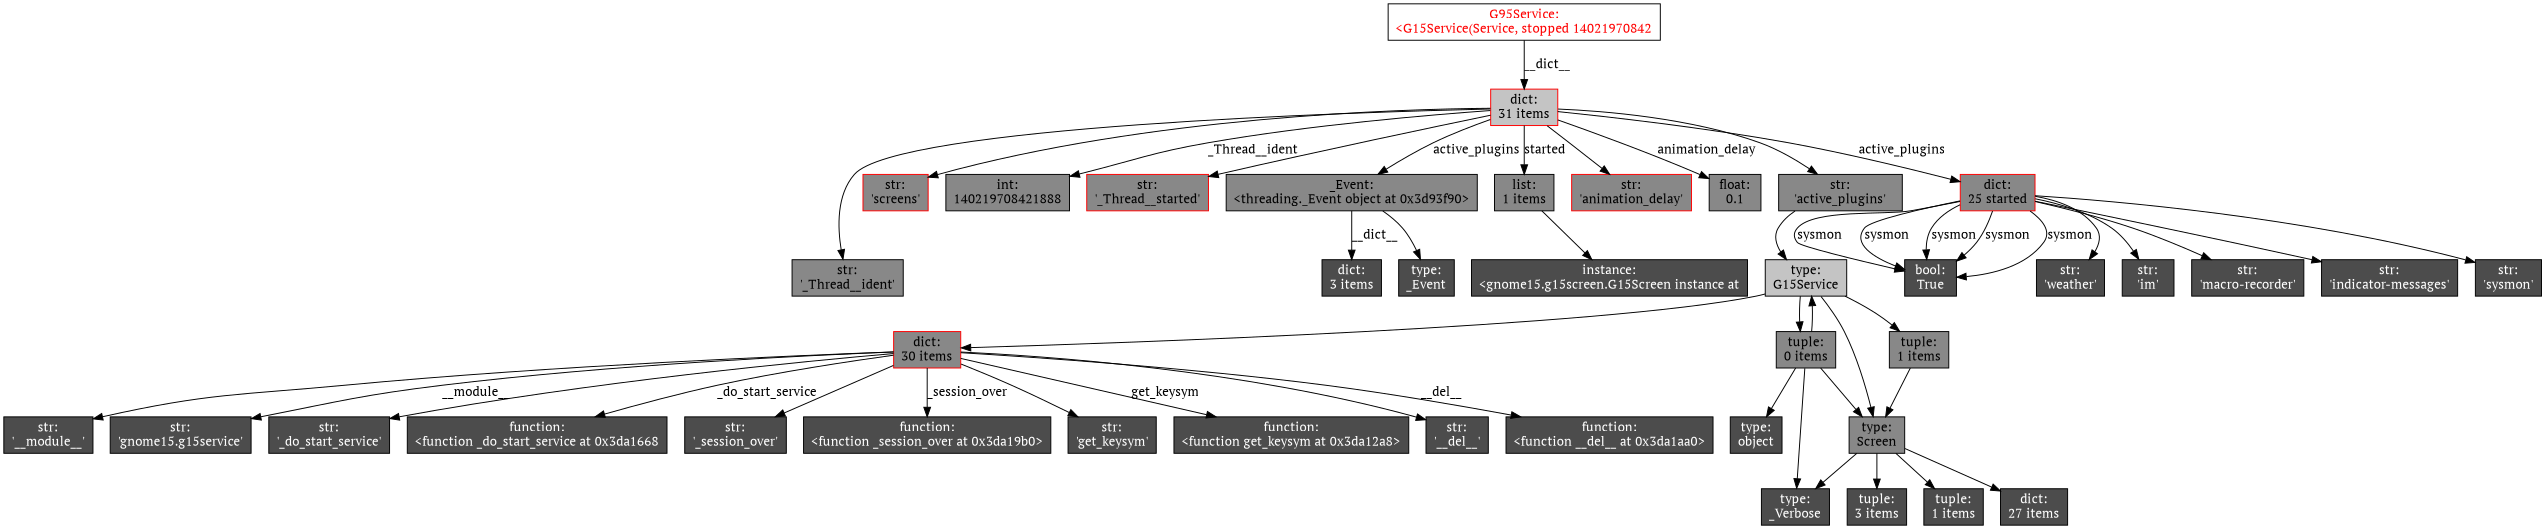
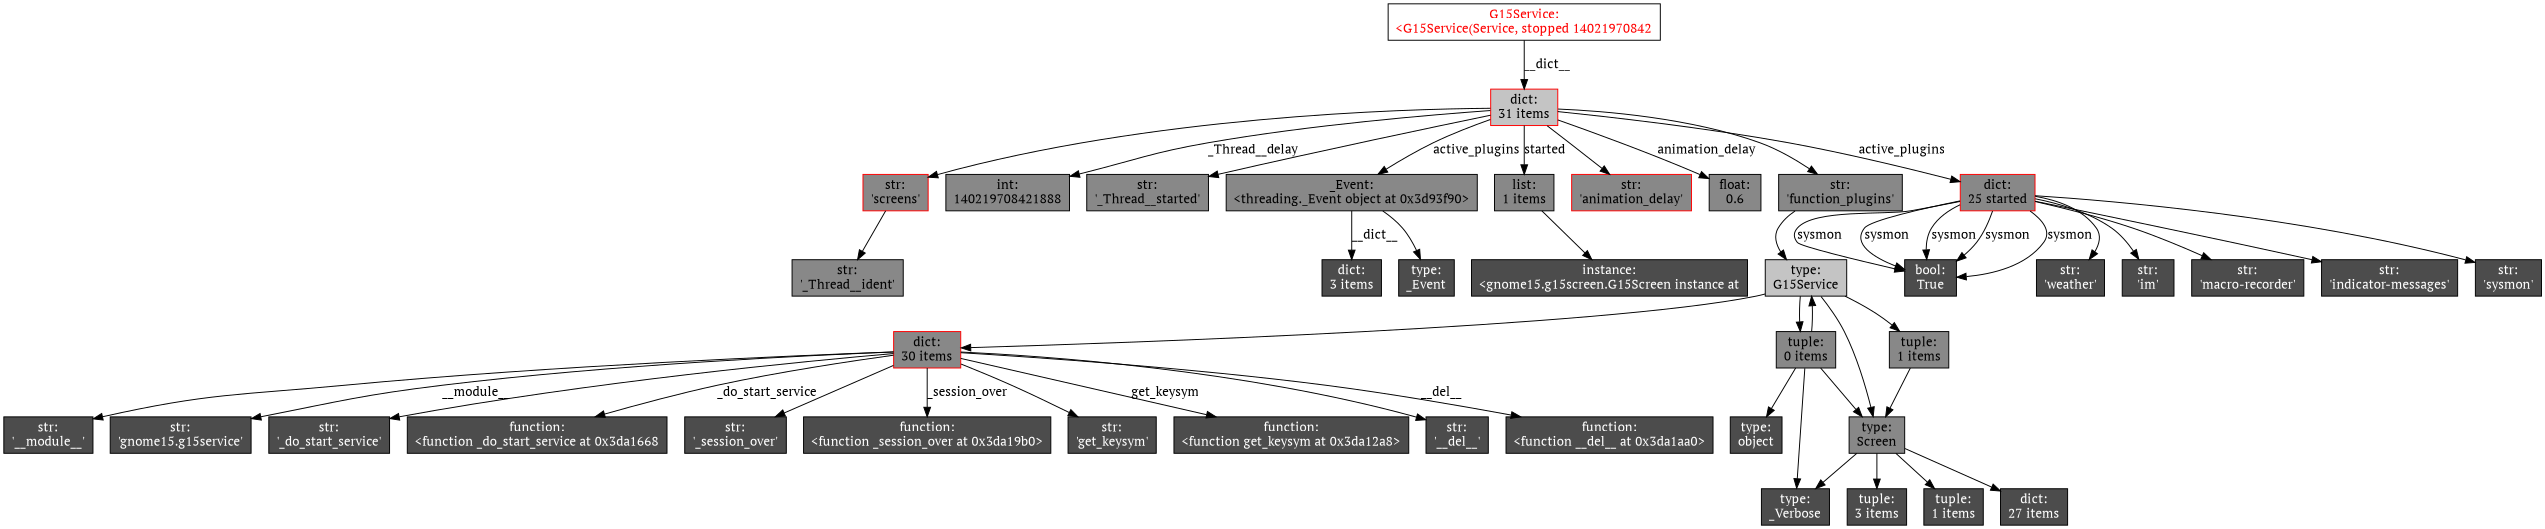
  digraph {
    fontname="PT Serif"
    node [fillcolor="0,0,0.3" fontcolor=white fontname="PT Serif" shape=box style=filled]
    edge [fontname="PT Serif"]
-   n1 [fillcolor="0,0,1" fontcolor=red label="G95Service:\n<G15Service(Service, stopped 14021970842"]
+   n1 [fillcolor="0,0,1" fontcolor=red label="G15Service:\n<G15Service(Service, stopped 14021970842"]
    n2 [color=red fillcolor="0,0,0.766667" label="dict:\n31 items" fontcolor=""]
    n3 [fillcolor="0,0,0.533333" label="str:\n'_Thread__ident'" fontcolor=""]
    n4 [fillcolor="0,0,0.533333" label="int:\n140219708421888" fontcolor=""]
-   n5 [fillcolor="0,0,0.533333" label="str:\n'_Thread__started'" color=red fontcolor=""]
+   n5 [fillcolor="0,0,0.533333" label="str:\n'_Thread__started'" fontcolor=""]
    n6 [fillcolor="0,0,0.533333" label="_Event:\n<threading._Event object at 0x3d93f90>" fontcolor=""]
    n7 [color=red fillcolor="0,0,0.533333" label="str:\n'screens'" fontcolor=""]
    n8 [fillcolor="0,0,0.533333" label="list:\n1 items" fontcolor=""]
    n9 [color=red fillcolor="0,0,0.533333" label="str:\n'animation_delay'" fontcolor=""]
-   n10 [fillcolor="0,0,0.533333" label="float:\n0.1" fontcolor=""]
-   n11 [fillcolor="0,0,0.533333" label="str:\n'active_plugins'" fontcolor=""]
+   n10 [fillcolor="0,0,0.533333" label="float:\n0.6" fontcolor=""]
+   n11 [fillcolor="0,0,0.533333" label="str:\n'function_plugins'" fontcolor=""]
    n12 [color=red fillcolor="0,0,0.533333" label="dict:\n25 started" fontcolor=""]
    n13 [fillcolor="0,0,0.766667" label="type:\nG15Service" fontcolor=""]
    n14 [color=red fillcolor="0,0,0.533333" label="dict:\n30 items" fontcolor=""]
    n15 [fillcolor="0,0,0.533333" label="tuple:\n0 items" fontcolor=""]
    n16 [fillcolor="0,0,0.533333" label="tuple:\n1 items" fontcolor=""]
    n17 [fillcolor="0,0,0.533333" label="type:\nScreen" fontcolor=""]
    n18 [label="dict:\n3 items"]
    n19 [label="type:\n_Event"]
    n20 [label="instance:\n<gnome15.g15screen.G15Screen instance at"]
    n21 [label="str:\n'sysmon'"]
    n22 [label="bool:\nTrue"]
    n23 [label="str:\n'weather'"]
    n24 [label="str:\n'im'"]
    n25 [label="str:\n'macro-recorder'"]
    n26 [label="str:\n'indicator-messages'"]
    n27 [label="str:\n'__module__'"]
    n28 [label="str:\n'gnome15.g15service'"]
    n29 [label="str:\n'_do_start_service'"]
    n30 [label="function:\n<function _do_start_service at 0x3da1668"]
    n31 [label="str:\n'_session_over'"]
    n32 [label="function:\n<function _session_over at 0x3da19b0>"]
    n33 [label="str:\n'get_keysym'"]
    n34 [label="function:\n<function get_keysym at 0x3da12a8>"]
    n35 [label="str:\n'__del__'"]
    n36 [label="function:\n<function __del__ at 0x3da1aa0>"]
    n37 [label="type:\nobject"]
    n38 [label="type:\n_Verbose"]
    n39 [label="dict:\n27 items"]
    n40 [label="tuple:\n3 items"]
    n41 [label="tuple:\n1 items"]
    n1 -> n2 [label=__dict__ weight=10]
-   n2 -> n3
-   n2 -> n4 [label=_Thread__ident weight=2]
+   n7 -> n3
+   n2 -> n4 [label=_Thread__delay weight=2]
    n2 -> n5
    n2 -> n6 [label=active_plugins weight=2]
    n2 -> n7
    n2 -> n8 [label=started weight=2]
    n2 -> n9
    n2 -> n10 [label=animation_delay weight=2]
    n2 -> n11
    n2 -> n12 [label=active_plugins weight=2]
    n6 -> n18 [label=__dict__ weight=10]
    n6 -> n19
    n8 -> n20
    n11 -> n13
    n12 -> n21
    n12 -> n22 [label=sysmon weight=2]
    n12 -> n22 [label=sysmon weight=2]
    n12 -> n22 [label=sysmon weight=2]
    n12 -> n22 [label=sysmon weight=2]
    n12 -> n22 [label=sysmon weight=2]
    n12 -> n23
    n12 -> n24
    n12 -> n25
    n12 -> n26
    n13 -> n14
    n13 -> n15
    n13 -> n16
    n13 -> n17
    n14 -> n27
    n14 -> n28 [label=__module__ weight=2]
    n14 -> n29
    n14 -> n30 [label=_do_start_service weight=2]
    n14 -> n31
    n14 -> n32 [label=_session_over weight=2]
    n14 -> n33
    n14 -> n34 [label=get_keysym weight=2]
    n14 -> n35
    n14 -> n36 [label=__del__ weight=2]
    n15 -> n13
    n15 -> n17
    n15 -> n37
    n15 -> n38
    n16 -> n17
    n17 -> n38
    n17 -> n39
    n17 -> n40
    n17 -> n41
  }
